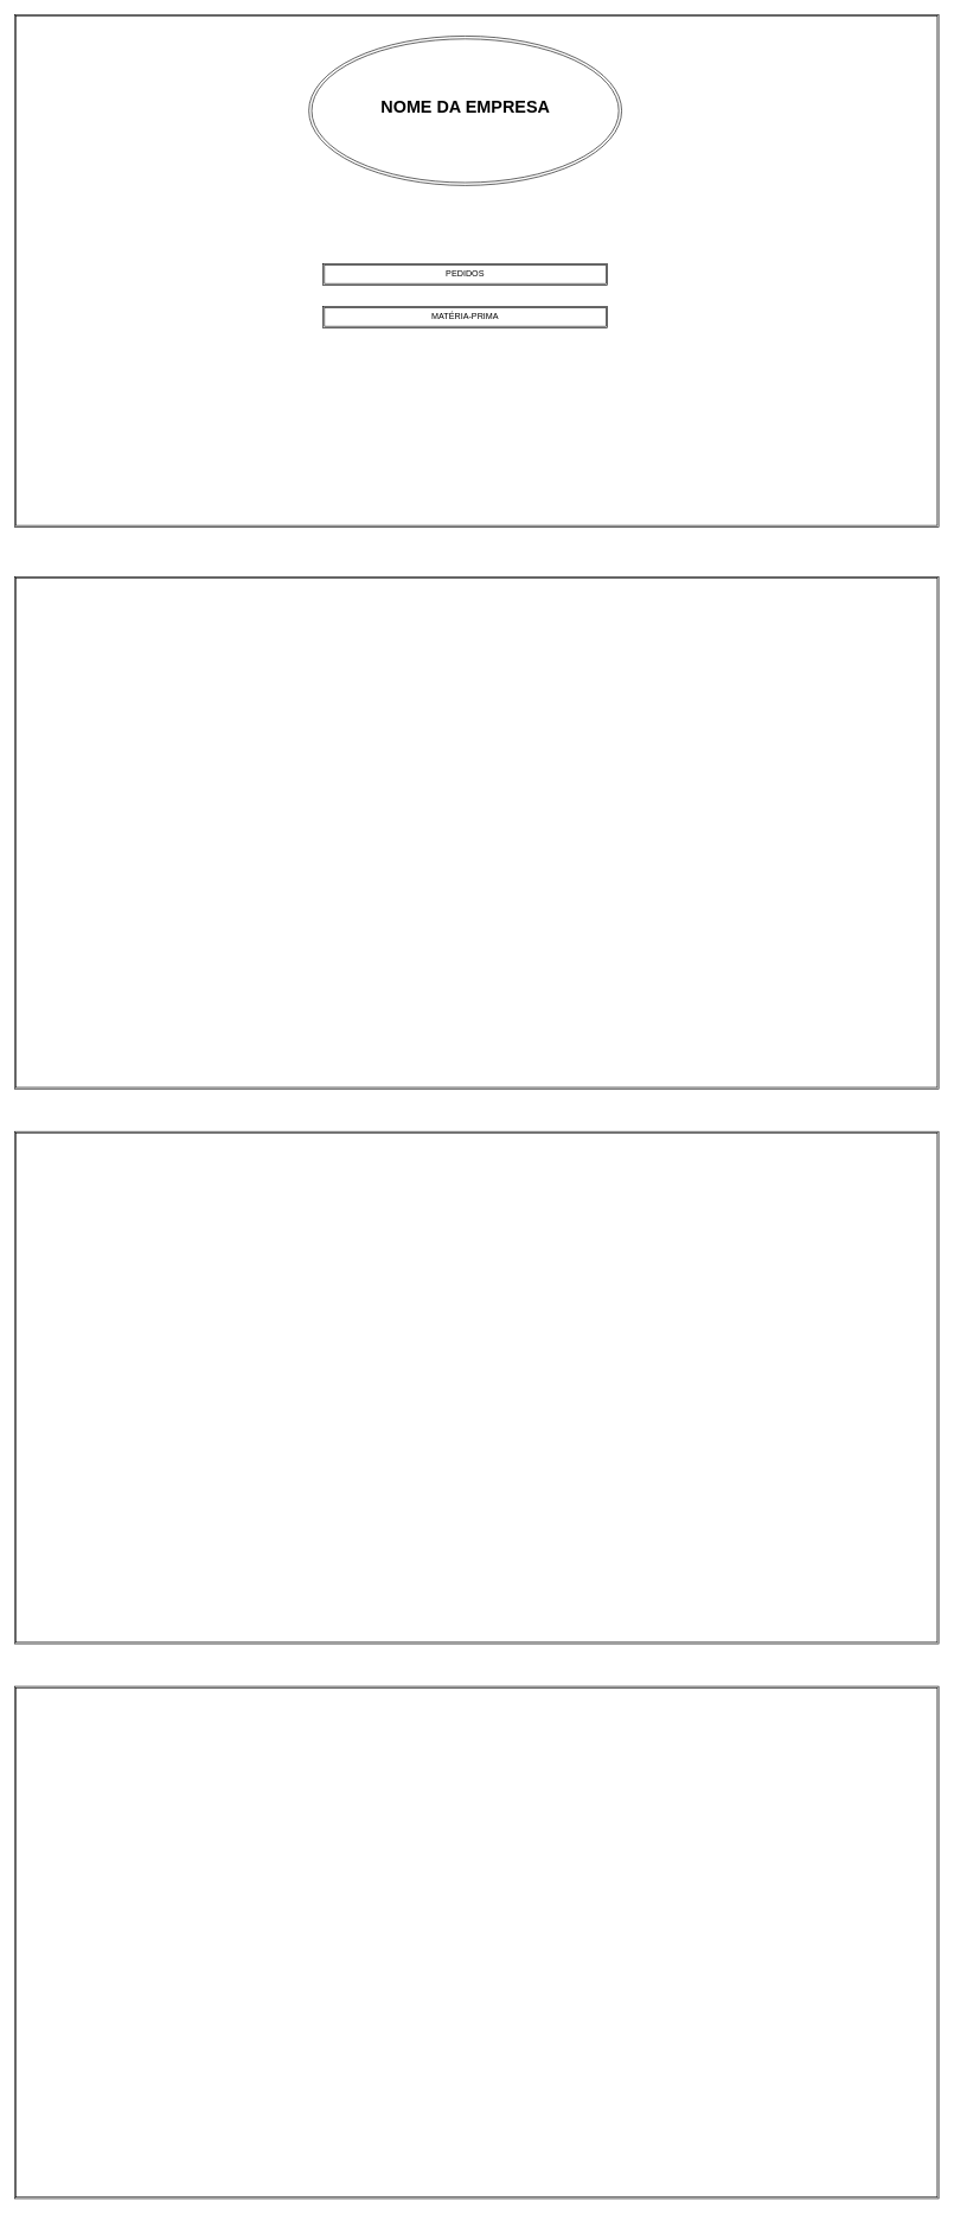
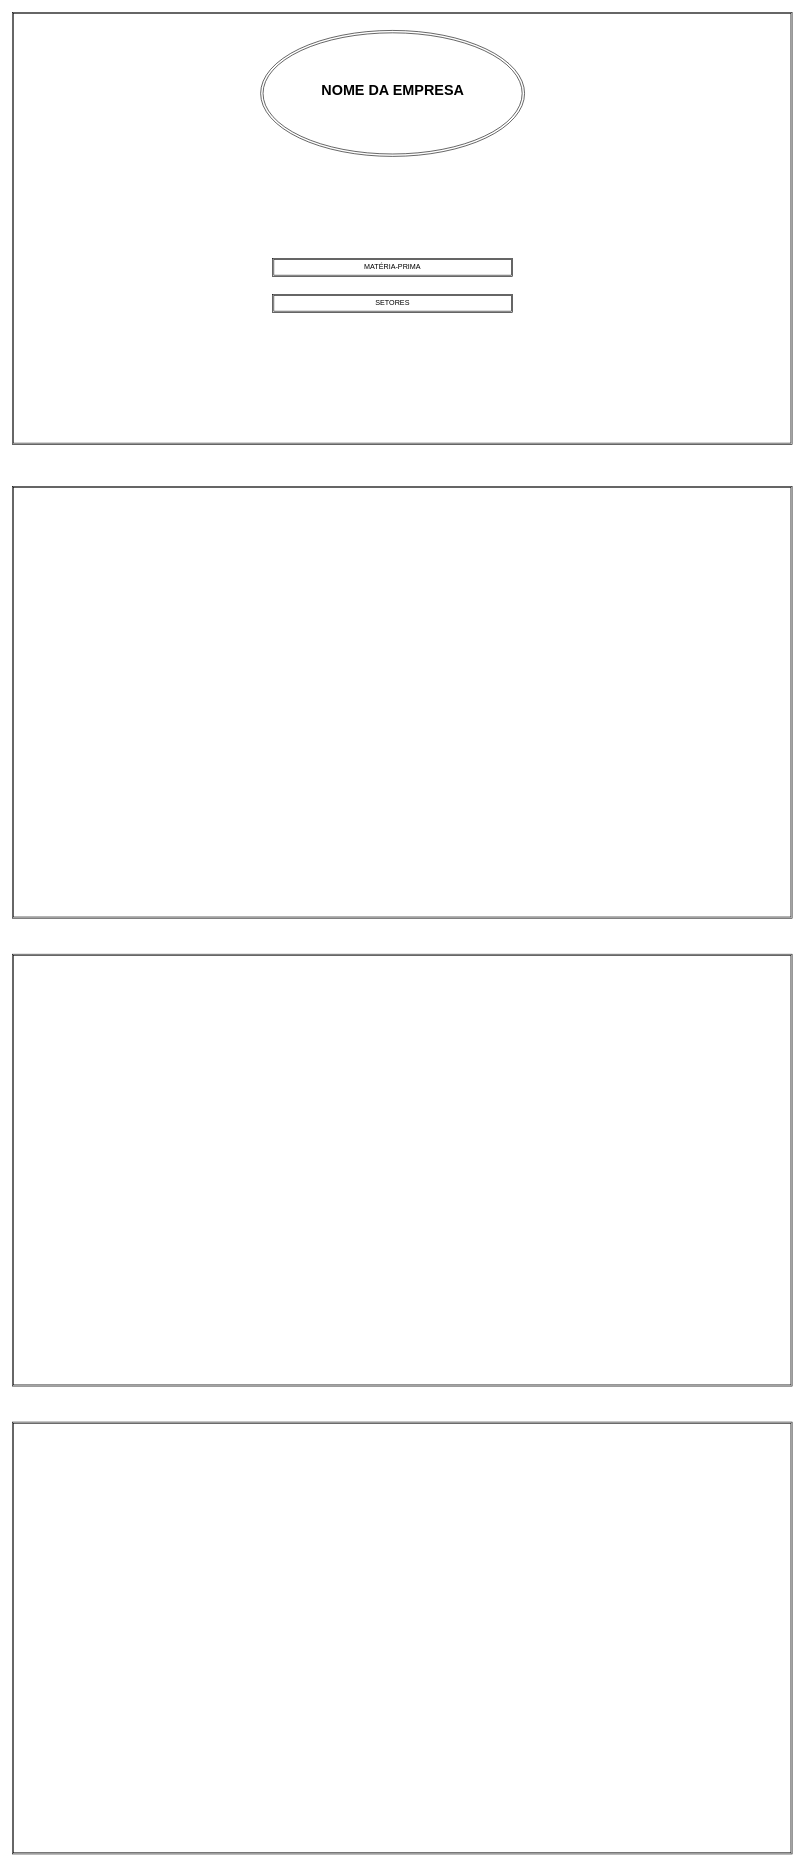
  <mxCell id="0" />
  <mxCell id="1" parent="0" />
  <mxCell id="2" value="" style="shape=ext;double=1;rounded=0;whiteSpace=wrap;html=1;" vertex="1" parent="1"><mxGeometry y="20" width="1300" height="720" as="geometry" x="20" /></mxCell>
  <mxCell id="3" value="" style="shape=ext;double=1;rounded=0;whiteSpace=wrap;html=1;" vertex="1" parent="1"><mxGeometry y="810" width="1300" height="720" as="geometry" x="20" /></mxCell>
  <mxCell id="4" value="" style="shape=ext;double=1;rounded=0;whiteSpace=wrap;html=1;" vertex="1" parent="1"><mxGeometry y="1590" width="1300" height="720" as="geometry" x="20" /></mxCell>
  <mxCell id="5" value="" style="shape=ext;double=1;rounded=0;whiteSpace=wrap;html=1;" vertex="1" parent="1"><mxGeometry y="2370" width="1300" height="720" as="geometry" x="20" /></mxCell>
  <mxCell id="6" value="" style="ellipse;shape=doubleEllipse;whiteSpace=wrap;html=1;" vertex="1" parent="1"><mxGeometry x="434" y="50" width="440" height="210" as="geometry" /></mxCell>
  <mxCell id="7" value="NOME DA EMPRESA" style="text;strokeColor=none;fillColor=none;html=1;fontSize=24;fontStyle=1;verticalAlign=middle;align=center;" vertex="1" parent="1"><mxGeometry x="604" y="130" width="100" height="40" as="geometry" /></mxCell>
- <mxCell id="8" value="PEDIDOS" style="shape=ext;double=1;rounded=0;whiteSpace=wrap;html=1;" vertex="1" parent="1"><mxGeometry x="454" y="370" width="400" height="30" as="geometry" /></mxCell>
  <mxCell id="9" value="MATÉRIA-PRIMA" style="shape=ext;double=1;rounded=0;whiteSpace=wrap;html=1;" vertex="1" parent="1"><mxGeometry x="454" y="430" width="400" height="30" as="geometry" /></mxCell>
+ <mxCell id="10" value="SETORES" style="shape=ext;double=1;rounded=0;whiteSpace=wrap;html=1;" vertex="1" parent="1"><mxGeometry x="454" y="490" width="400" height="30" as="geometry" /></mxCell>
